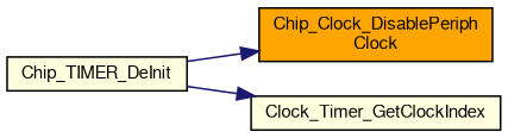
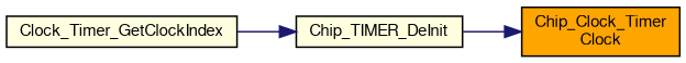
  digraph {
    rankdir=LR
    node [color=black fillcolor=lightyellow fontname=FreeSans fontsize=10 shape=record style=filled]
    edge [color=midnightblue fontname=FreeSans fontsize=10 labelfontname=FreeSans labelfontsize=10 style=solid]
    n1 [fontcolor=black height=0.2 label=Chip_TIMER_DeInit width=0.4]
-   n2 [fillcolor=orange height=0.2 label="Chip_Clock_DisablePeriph\lClock" width=0.4]
+   n2 [fillcolor=orange height=0.2 label="Chip_Clock_Timer\lClock" width=0.4]
    n3 [height=0.2 label=Clock_Timer_GetClockIndex width=0.4]
    n1 -> n2
-   n1 -> n3
+   n3 -> n1
  }
